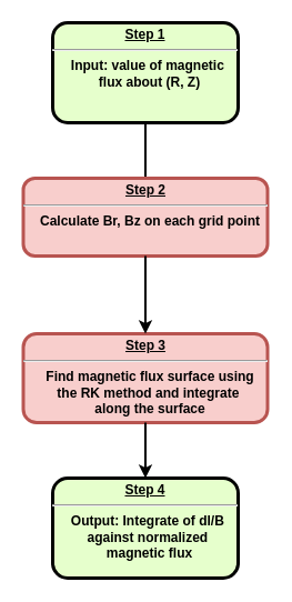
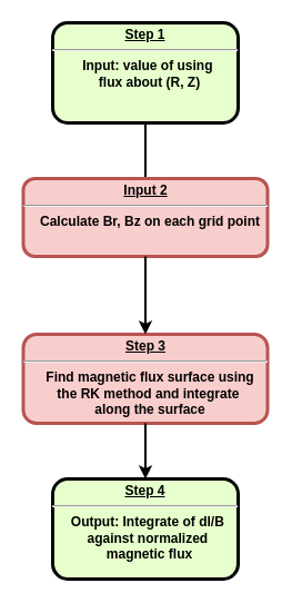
  <mxCell id="0" />
  <mxCell id="1" parent="0" />
- <mxCell id="2" value="&lt;p style=&quot;margin: 0px ; margin-top: 4px ; text-align: center ; text-decoration: underline&quot;&gt;&lt;strong&gt;Step 1&lt;br&gt;&lt;/strong&gt;&lt;/p&gt;&lt;hr&gt;&lt;p style=&quot;margin: 0px ; margin-left: 8px&quot;&gt;Input: value of&amp;nbsp;&lt;span&gt;magnetic&amp;nbsp;&lt;/span&gt;&lt;/p&gt;&lt;p style=&quot;margin: 0px ; margin-left: 8px&quot;&gt;&lt;span&gt;flux&amp;nbsp;&lt;/span&gt;&lt;span&gt;about (R, Z)&lt;/span&gt;&lt;/p&gt;" style="verticalAlign=middle;align=center;overflow=fill;fontSize=12;fontFamily=Helvetica;html=1;rounded=1;fontStyle=1;strokeWidth=3;fillColor=#E6FFCC" parent="1" vertex="1"><mxGeometry x="47" y="20" width="167" height="90" as="geometry" /></mxCell>
+ <mxCell id="2" value="&lt;p style=&quot;margin: 0px ; margin-top: 4px ; text-align: center ; text-decoration: underline&quot;&gt;&lt;strong&gt;Step 1&lt;br&gt;&lt;/strong&gt;&lt;/p&gt;&lt;hr&gt;&lt;p style=&quot;margin: 0px ; margin-left: 8px&quot;&gt;Input: value of&amp;nbsp;&lt;span&gt;using&amp;nbsp;&lt;/span&gt;&lt;/p&gt;&lt;p style=&quot;margin: 0px ; margin-left: 8px&quot;&gt;&lt;span&gt;flux&amp;nbsp;&lt;/span&gt;&lt;span&gt;about (R, Z)&lt;/span&gt;&lt;/p&gt;" style="verticalAlign=middle;align=center;overflow=fill;fontSize=12;fontFamily=Helvetica;html=1;rounded=1;fontStyle=1;strokeWidth=3;fillColor=#E6FFCC" parent="1" vertex="1"><mxGeometry x="47" y="20" width="167" height="90" as="geometry" /></mxCell>
  <mxCell id="3" value="" style="endArrow=none;html=1;rounded=1;exitX=0.5;exitY=1;exitDx=0;exitDy=0;strokeWidth=2;entryX=0.5;entryY=0;entryDx=0;entryDy=0;edgeStyle=orthogonalEdgeStyle;" parent="1" source="2" target="4" edge="1"><mxGeometry width="50" height="50" relative="1" as="geometry"><mxPoint x="60.5" y="280" as="sourcePoint" /><mxPoint x="140.5" y="150" as="targetPoint" /></mxGeometry></mxCell>
- <mxCell id="4" value="&lt;p style=&quot;margin: 0px ; margin-top: 4px ; text-align: center ; text-decoration: underline&quot;&gt;&lt;strong&gt;Step 2&lt;br&gt;&lt;/strong&gt;&lt;/p&gt;&lt;hr&gt;&lt;p style=&quot;margin: 0px ; margin-left: 8px&quot;&gt;Calculate Br, Bz on each grid point&lt;br&gt;&lt;/p&gt;" style="verticalAlign=middle;align=center;overflow=fill;fontSize=12;fontFamily=Helvetica;html=1;rounded=1;fontStyle=1;strokeWidth=3;fillColor=#f8cecc;strokeColor=#b85450;" parent="1" vertex="1"><mxGeometry x="20.5" y="160" width="220" height="70" as="geometry" /></mxCell>
+ <mxCell id="4" value="&lt;p style=&quot;margin: 0px ; margin-top: 4px ; text-align: center ; text-decoration: underline&quot;&gt;&lt;strong&gt;Input 2&lt;br&gt;&lt;/strong&gt;&lt;/p&gt;&lt;hr&gt;&lt;p style=&quot;margin: 0px ; margin-left: 8px&quot;&gt;Calculate Br, Bz on each grid point&lt;br&gt;&lt;/p&gt;" style="verticalAlign=middle;align=center;overflow=fill;fontSize=12;fontFamily=Helvetica;html=1;rounded=1;fontStyle=1;strokeWidth=3;fillColor=#f8cecc;strokeColor=#b85450;" parent="1" vertex="1"><mxGeometry x="20.5" y="160" width="220" height="70" as="geometry" /></mxCell>
  <mxCell id="5" value="&lt;p style=&quot;margin: 0px ; margin-top: 4px ; text-align: center ; text-decoration: underline&quot;&gt;&lt;strong&gt;Step 3&lt;br&gt;&lt;/strong&gt;&lt;/p&gt;&lt;hr&gt;&lt;p style=&quot;margin: 0px ; margin-left: 8px&quot;&gt;Find magnetic flux surface using&lt;/p&gt;&lt;p style=&quot;margin: 0px ; margin-left: 8px&quot;&gt;the RK method and&amp;nbsp;&lt;span&gt;integrate&amp;nbsp;&lt;/span&gt;&lt;/p&gt;&lt;p style=&quot;margin: 0px ; margin-left: 8px&quot;&gt;&lt;span&gt;along the surface&lt;/span&gt;&lt;/p&gt;" style="verticalAlign=middle;align=center;overflow=fill;fontSize=12;fontFamily=Helvetica;html=1;rounded=1;fontStyle=1;strokeWidth=3;fillColor=#f8cecc;strokeColor=#b85450;" parent="1" vertex="1"><mxGeometry x="20.5" y="300" width="220" height="80" as="geometry" /></mxCell>
  <mxCell id="6" value="" style="endArrow=classic;html=1;rounded=1;exitX=0.5;exitY=1;exitDx=0;exitDy=0;strokeWidth=2;edgeStyle=orthogonalEdgeStyle;" parent="1" source="4" target="5" edge="1"><mxGeometry width="50" height="50" relative="1" as="geometry"><mxPoint x="150.5" y="228" as="sourcePoint" /><mxPoint x="150.5" y="288" as="targetPoint" /></mxGeometry></mxCell>
  <mxCell id="7" value="&lt;p style=&quot;margin: 0px ; margin-top: 4px ; text-align: center ; text-decoration: underline&quot;&gt;&lt;strong&gt;Step 4&lt;br&gt;&lt;/strong&gt;&lt;/p&gt;&lt;hr&gt;&lt;p style=&quot;margin: 0px ; margin-left: 8px&quot;&gt;Output: Integrate of dl/B&amp;nbsp;&lt;/p&gt;&lt;p style=&quot;margin: 0px ; margin-left: 8px&quot;&gt;against normalized&amp;nbsp;&lt;/p&gt;&lt;p style=&quot;margin: 0px ; margin-left: 8px&quot;&gt;magnetic flux&lt;/p&gt;" style="verticalAlign=middle;align=center;overflow=fill;fontSize=12;fontFamily=Helvetica;html=1;rounded=1;fontStyle=1;strokeWidth=3;fillColor=#E6FFCC" parent="1" vertex="1"><mxGeometry x="47" y="430" width="167" height="90" as="geometry" /></mxCell>
  <mxCell id="8" value="" style="endArrow=classic;html=1;rounded=1;strokeWidth=2;entryX=0.5;entryY=0;entryDx=0;entryDy=0;edgeStyle=orthogonalEdgeStyle;exitX=0.5;exitY=1;exitDx=0;exitDy=0;" parent="1" source="5" target="7" edge="1"><mxGeometry width="50" height="50" relative="1" as="geometry"><mxPoint x="147" y="400" as="sourcePoint" /><mxPoint x="150.5" y="438" as="targetPoint" /></mxGeometry></mxCell>
